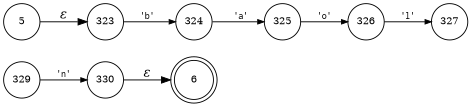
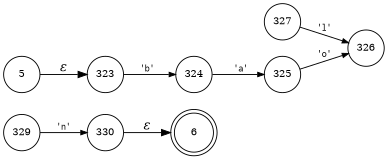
  digraph {
    rankdir=LR
    node [fixedsize=true fontsize=11 shape=circle peripheries=1]
    edge [arrowhead=normal arrowsize=.7 fontname=Courier fontsize=11]
    n1 [label=6 shape=doublecircle width=.6 peripheries=""]
    n2 [label=323 width=.55]
    n3 [label=324 width=.55]
    n4 [label=325 width=.55]
    n5 [label=326 width=.55]
    n6 [label=5 width=.55]
    n7 [label=327 width=.55]
    n8 [label=329 width=.55]
    n9 [label=330 width=.55]
    n2 -> n3 [label="'b'"]
    n3 -> n4 [label="'a'"]
    n4 -> n5 [label="'o'"]
-   n5 -> n7 [label="'l'"]
+   n7 -> n5 [label="'l'"]
    n6 -> n2 [fontname="Times-Italic" label="&epsilon;" arrowhead="" arrowsize="" fontsize=""]
    n8 -> n9 [label="'n'"]
    n9 -> n1 [fontname="Times-Italic" label="&epsilon;" arrowhead="" arrowsize="" fontsize=""]
  }
